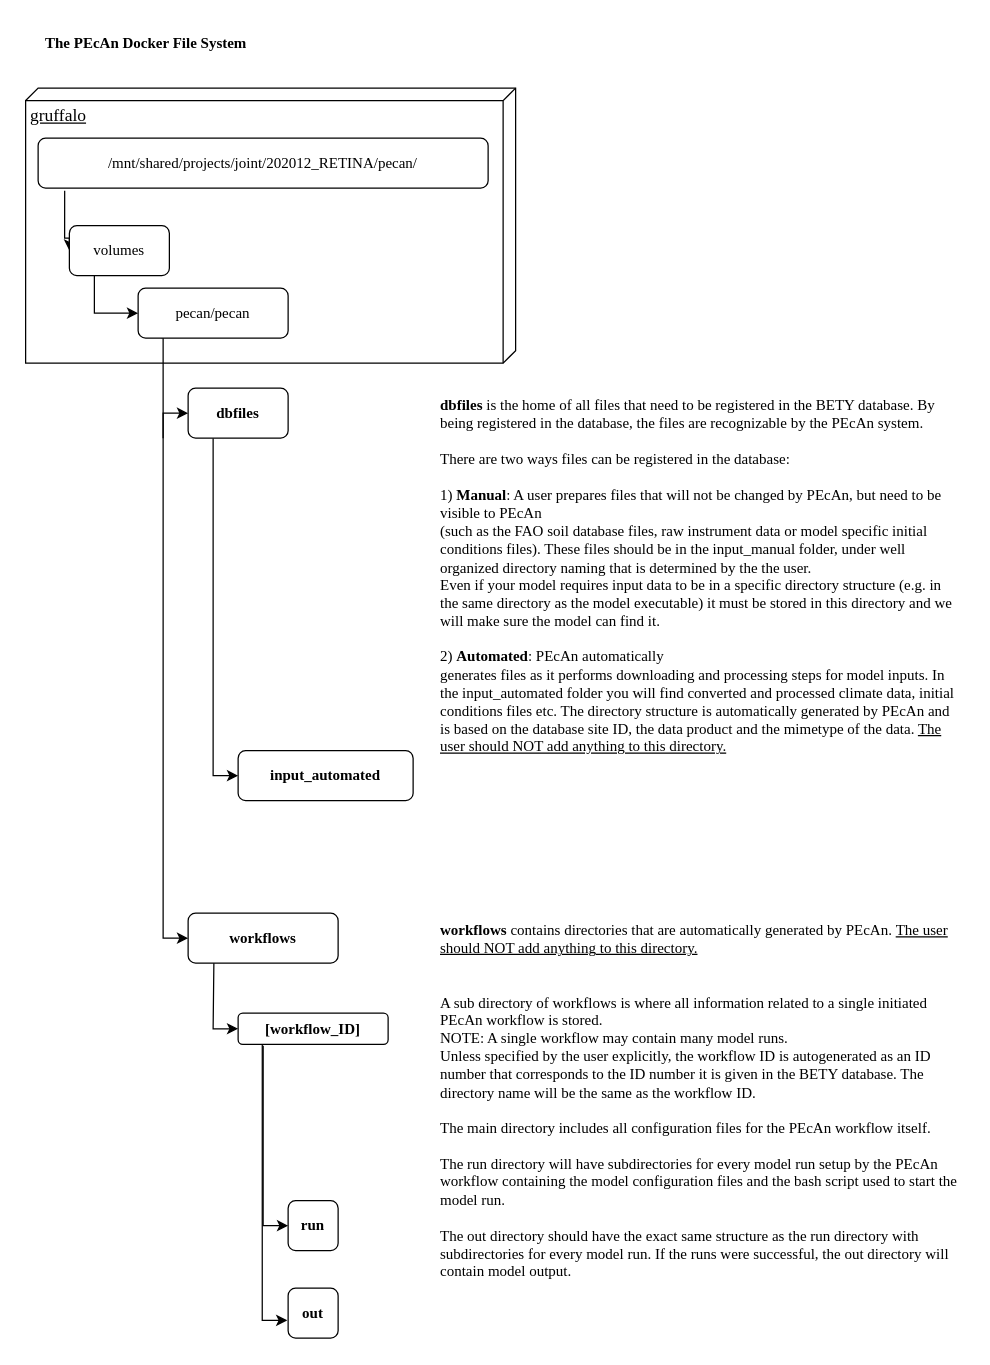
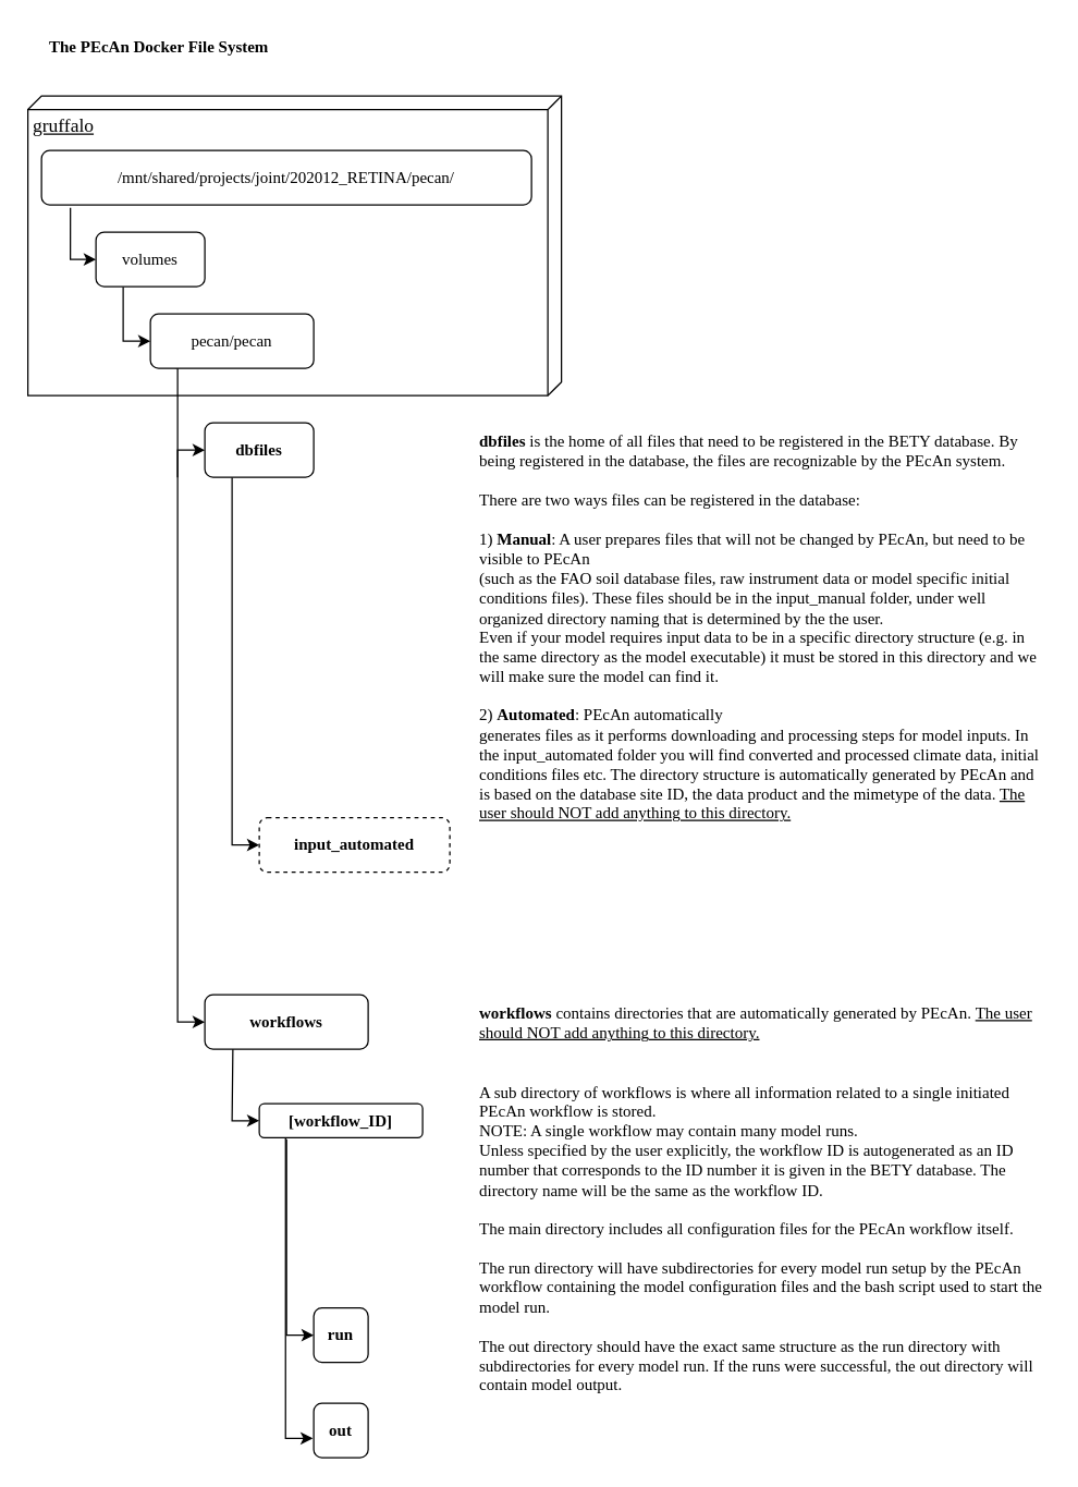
  <mxCell id="0" />
  <mxCell id="1" parent="0" />
  <mxCell id="2" value="&lt;font style=&quot;font-size: 14px&quot;&gt;gruffalo&lt;/font&gt;" style="verticalAlign=top;align=left;spacingTop=8;spacingLeft=2;spacingRight=12;shape=cube;size=10;direction=south;fontStyle=4;html=1;fontFamily=Fira Code;fontSize=12;" parent="1" vertex="1"><mxGeometry x="20" y="70" width="392" height="220" as="geometry" /></mxCell>
  <mxCell id="3" value="The PEcAn Docker File System&#10;" style="text;strokeColor=none;fillColor=none;align=left;verticalAlign=top;spacingLeft=4;spacingRight=4;overflow=hidden;rotatable=0;points=[[0,0.5],[1,0.5]];portConstraint=eastwest;fontFamily=Fira Code;fontSize=12;fontStyle=1" parent="1" vertex="1"><mxGeometry x="30" y="20" width="270" height="30" as="geometry" /></mxCell>
  <mxCell id="4" style="edgeStyle=orthogonalEdgeStyle;rounded=0;orthogonalLoop=1;jettySize=auto;html=1;exitX=0.059;exitY=1.054;exitDx=0;exitDy=0;entryX=0;entryY=0.5;entryDx=0;entryDy=0;fontFamily=Fira Code;fontSize=12;exitPerimeter=0;" parent="1" source="5" target="7" edge="1"><mxGeometry relative="1" as="geometry"><Array as="points"><mxPoint x="51" y="190" /></Array></mxGeometry></mxCell>
  <mxCell id="5" value="/mnt/shared/projects/joint/202012_RETINA/pecan/" style="rounded=1;whiteSpace=wrap;html=1;fontFamily=Fira Code;fontSize=12;" parent="1" vertex="1"><mxGeometry x="30" y="110" width="360" height="40" as="geometry" /></mxCell>
  <mxCell id="6" style="edgeStyle=orthogonalEdgeStyle;rounded=0;orthogonalLoop=1;jettySize=auto;html=1;exitX=0.25;exitY=1;exitDx=0;exitDy=0;entryX=0;entryY=0.5;entryDx=0;entryDy=0;fontFamily=Fira Code;fontSize=12;" parent="1" source="7" target="10" edge="1"><mxGeometry relative="1" as="geometry" /></mxCell>
- <mxCell id="7" value="volumes" style="rounded=1;whiteSpace=wrap;html=1;fontFamily=Fira Code;fontSize=12;" parent="1" vertex="1"><mxGeometry x="55" y="180" width="80" height="40" as="geometry" /></mxCell>
+ <mxCell id="7" value="volumes" style="rounded=1;whiteSpace=wrap;html=1;fontFamily=Fira Code;fontSize=12;" parent="1" vertex="1"><mxGeometry x="70" y="170" width="80" height="40" as="geometry" /></mxCell>
  <mxCell id="8" style="edgeStyle=orthogonalEdgeStyle;rounded=0;orthogonalLoop=1;jettySize=auto;html=1;entryX=0;entryY=0.5;entryDx=0;entryDy=0;fontFamily=Fira Code;fontSize=12;" parent="1" target="12" edge="1"><mxGeometry relative="1" as="geometry"><mxPoint x="130" y="350" as="sourcePoint" /><Array as="points"><mxPoint x="130" y="332" /><mxPoint x="130" y="390" /></Array></mxGeometry></mxCell>
  <mxCell id="9" style="edgeStyle=orthogonalEdgeStyle;rounded=0;orthogonalLoop=1;jettySize=auto;html=1;exitX=0.151;exitY=0.989;exitDx=0;exitDy=0;entryX=0;entryY=0.5;entryDx=0;entryDy=0;fontFamily=Fira Code;fontSize=12;exitPerimeter=0;" parent="1" source="10" target="14" edge="1"><mxGeometry relative="1" as="geometry"><Array as="points"><mxPoint x="130" y="270" /><mxPoint x="130" y="750" /></Array></mxGeometry></mxCell>
  <mxCell id="10" value="pecan/pecan" style="rounded=1;whiteSpace=wrap;html=1;fontFamily=Fira Code;fontSize=12;" parent="1" vertex="1"><mxGeometry x="110" y="230" width="120" height="40" as="geometry" /></mxCell>
  <mxCell id="11" style="edgeStyle=orthogonalEdgeStyle;rounded=0;orthogonalLoop=1;jettySize=auto;html=1;exitX=0.25;exitY=1;exitDx=0;exitDy=0;entryX=0;entryY=0.5;entryDx=0;entryDy=0;fontFamily=Fira Code;fontSize=12;" parent="1" source="12" target="16" edge="1"><mxGeometry relative="1" as="geometry" /></mxCell>
  <mxCell id="12" value="&lt;b&gt;dbfiles&lt;/b&gt;" style="rounded=1;whiteSpace=wrap;html=1;fontFamily=Fira Code;fontSize=12;" parent="1" vertex="1"><mxGeometry x="150" y="310" width="80" height="40" as="geometry" /></mxCell>
  <mxCell id="13" style="edgeStyle=orthogonalEdgeStyle;rounded=0;orthogonalLoop=1;jettySize=auto;html=1;exitX=0.172;exitY=0.972;exitDx=0;exitDy=0;entryX=0;entryY=0.5;entryDx=0;entryDy=0;fontFamily=Fira Code;fontSize=12;exitPerimeter=0;" parent="1" source="14" target="20" edge="1"><mxGeometry relative="1" as="geometry"><Array as="points"><mxPoint x="171" y="770" /><mxPoint x="170" y="830" /></Array></mxGeometry></mxCell>
  <mxCell id="14" value="&lt;b&gt;workflows&lt;/b&gt;" style="rounded=1;whiteSpace=wrap;html=1;fontFamily=Fira Code;fontSize=12;" parent="1" vertex="1"><mxGeometry x="150" y="730" width="120" height="40" as="geometry" /></mxCell>
  <mxCell id="15" value="&lt;b&gt;dbfiles &lt;/b&gt;is the home of all files that need to be registered in the BETY database. By being registered in the database, the files are recognizable by the PEcAn system.&lt;br style=&quot;font-size: 12px&quot;&gt;&lt;br style=&quot;font-size: 12px&quot;&gt;There are two ways files can be registered in the database:&lt;br style=&quot;font-size: 12px&quot;&gt;&lt;br style=&quot;font-size: 12px&quot;&gt;1) &lt;b&gt;Manual&lt;/b&gt;: A user prepares files that will not be changed by PEcAn, but need to be visible to PEcAn &lt;br&gt;(such as the FAO soil database files, raw instrument data or model specific initial conditions files). These files should be in the input_manual folder, under well organized directory naming that is determined by the the user.&lt;br style=&quot;font-size: 12px&quot;&gt;Even if your model requires input data to be in a specific directory structure (e.g. in the same directory as the model executable) it must be stored in this directory and we will make sure the model can find it.&amp;nbsp;&amp;nbsp;&lt;br style=&quot;font-size: 12px&quot;&gt;&lt;br style=&quot;font-size: 12px&quot;&gt;2) &lt;b&gt;Automated&lt;/b&gt;: PEcAn automatically&lt;br style=&quot;font-size: 12px&quot;&gt;generates files as it performs downloading and processing steps for model inputs. In the input_automated folder you will find converted and processed climate data, initial conditions files etc. The directory structure is automatically generated by PEcAn and is based on the database site ID, the data product and the mimetype of the data. &lt;u&gt;The user should NOT add anything to this directory.&lt;/u&gt;" style="text;html=1;strokeColor=none;fillColor=none;align=left;verticalAlign=top;whiteSpace=wrap;rounded=0;fontFamily=Fira Code;fontSize=12;" parent="1" vertex="1"><mxGeometry x="350" y="310" width="420" height="420" as="geometry" /></mxCell>
- <mxCell id="16" value="&lt;span style=&quot;font-size: 12px&quot;&gt;&lt;b&gt;input_automated&lt;/b&gt;&lt;/span&gt;" style="rounded=1;whiteSpace=wrap;html=1;fontFamily=Fira Code;fontSize=12;align=center;" parent="1" vertex="1"><mxGeometry x="190" y="600" width="140" height="40" as="geometry" /></mxCell>
+ <mxCell id="16" value="&lt;span style=&quot;font-size: 12px&quot;&gt;&lt;b&gt;input_automated&lt;/b&gt;&lt;/span&gt;" style="rounded=1;whiteSpace=wrap;html=1;fontFamily=Fira Code;fontSize=12;align=center;dashed=1;" parent="1" vertex="1"><mxGeometry x="190" y="600" width="140" height="40" as="geometry" /></mxCell>
  <mxCell id="17" value="&lt;b&gt;workflows&lt;/b&gt;&amp;nbsp;contains directories that are automatically generated by PEcAn.&amp;nbsp;&lt;u&gt;The user should NOT add anything to this directory.&lt;/u&gt;&lt;br&gt;&lt;br&gt;&lt;br&gt;A sub directory of workflows is where all information related to a single initiated PEcAn workflow is stored.&lt;br&gt;NOTE: A single workflow may contain many model runs. &lt;br&gt;Unless specified by the user explicitly, the workflow ID is autogenerated as an ID number that corresponds to the ID number it is given in the BETY database. The directory name will be the same as the workflow ID.&amp;nbsp;&lt;br&gt;&lt;br&gt;The main directory includes all configuration files for the PEcAn workflow itself.&amp;nbsp;&lt;br&gt;&lt;br&gt;The run directory will have subdirectories for every model run setup by the PEcAn workflow containing the model configuration files and the bash script used to start the model run.&lt;br&gt;&lt;br&gt;The out directory should have the exact same structure as the run directory with subdirectories for every model run. If the runs were successful, the out directory will contain model output.&amp;nbsp;" style="text;html=1;strokeColor=none;fillColor=none;align=left;verticalAlign=top;whiteSpace=wrap;rounded=0;fontFamily=Fira Code;fontSize=12;" parent="1" vertex="1"><mxGeometry x="350" y="730" width="420" height="150" as="geometry" /></mxCell>
  <mxCell id="18" style="edgeStyle=orthogonalEdgeStyle;rounded=0;orthogonalLoop=1;jettySize=auto;html=1;exitX=0.167;exitY=1.041;exitDx=0;exitDy=0;entryX=0;entryY=0.5;entryDx=0;entryDy=0;fontFamily=Fira Code;fontSize=12;exitPerimeter=0;" parent="1" source="20" target="21" edge="1"><mxGeometry relative="1" as="geometry" /></mxCell>
  <mxCell id="19" style="edgeStyle=orthogonalEdgeStyle;rounded=0;orthogonalLoop=1;jettySize=auto;html=1;exitX=0.161;exitY=1.006;exitDx=0;exitDy=0;entryX=-0.017;entryY=0.644;entryDx=0;entryDy=0;entryPerimeter=0;fontFamily=Fira Code;fontSize=12;exitPerimeter=0;" parent="1" source="20" target="22" edge="1"><mxGeometry relative="1" as="geometry" /></mxCell>
  <mxCell id="20" value="&lt;b&gt;[workflow_ID]&lt;/b&gt;" style="rounded=1;whiteSpace=wrap;html=1;fontFamily=Fira Code;fontSize=12;" parent="1" vertex="1"><mxGeometry x="190" y="810" width="120" height="25" as="geometry" /></mxCell>
  <mxCell id="21" value="&lt;b&gt;run&lt;/b&gt;" style="rounded=1;whiteSpace=wrap;html=1;fontFamily=Fira Code;fontSize=12;" parent="1" vertex="1"><mxGeometry x="230" y="960" width="40" height="40" as="geometry" /></mxCell>
  <mxCell id="22" value="&lt;b&gt;out&lt;/b&gt;" style="rounded=1;whiteSpace=wrap;html=1;fontFamily=Fira Code;fontSize=12;" parent="1" vertex="1"><mxGeometry x="230" y="1030" width="40" height="40" as="geometry" /></mxCell>
